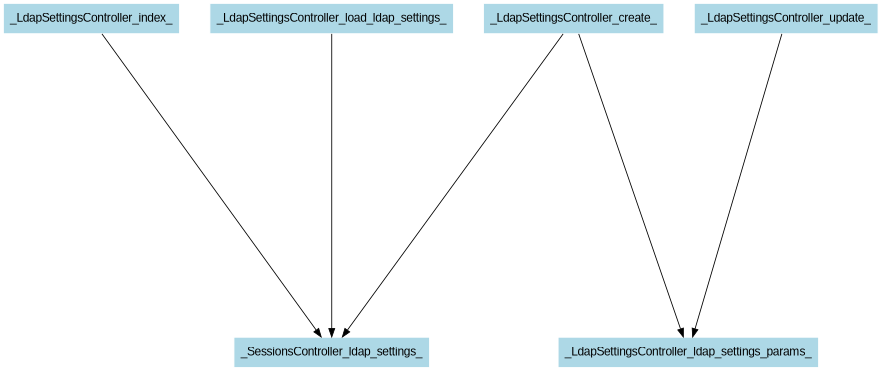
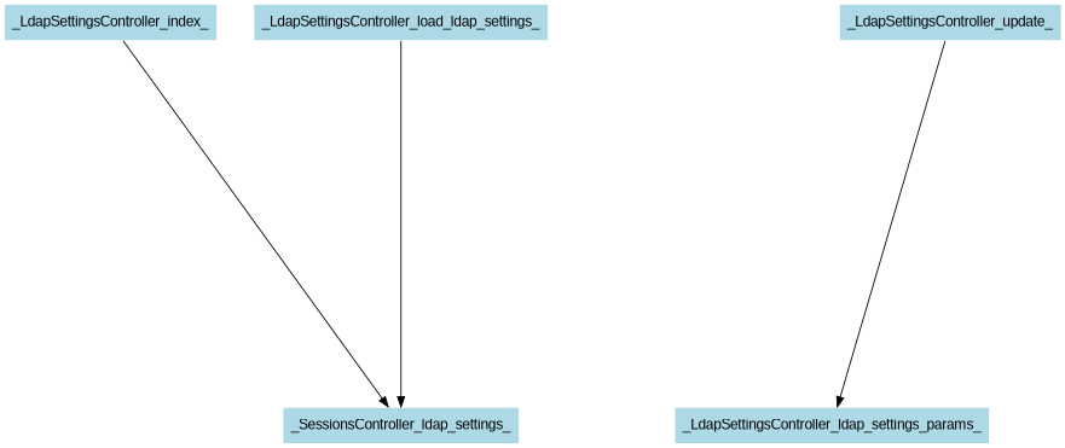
  digraph {
    nodesep=0.5
    ranksep=5
    node [color=white fillcolor=lightblue fontname=Arial shape=box style=filled]
    edge [fontname=Arial]
    _LdapSettingsController_index_
    _SessionsController_ldap_settings_
-   _LdapSettingsController_create_
    _LdapSettingsController_ldap_settings_params_
    _LdapSettingsController_update_
    _LdapSettingsController_load_ldap_settings_
    _LdapSettingsController_index_ -> _SessionsController_ldap_settings_
-   _LdapSettingsController_create_ -> _SessionsController_ldap_settings_
-   _LdapSettingsController_create_ -> _LdapSettingsController_ldap_settings_params_
    _LdapSettingsController_update_ -> _LdapSettingsController_ldap_settings_params_
    _LdapSettingsController_load_ldap_settings_ -> _SessionsController_ldap_settings_
  }
